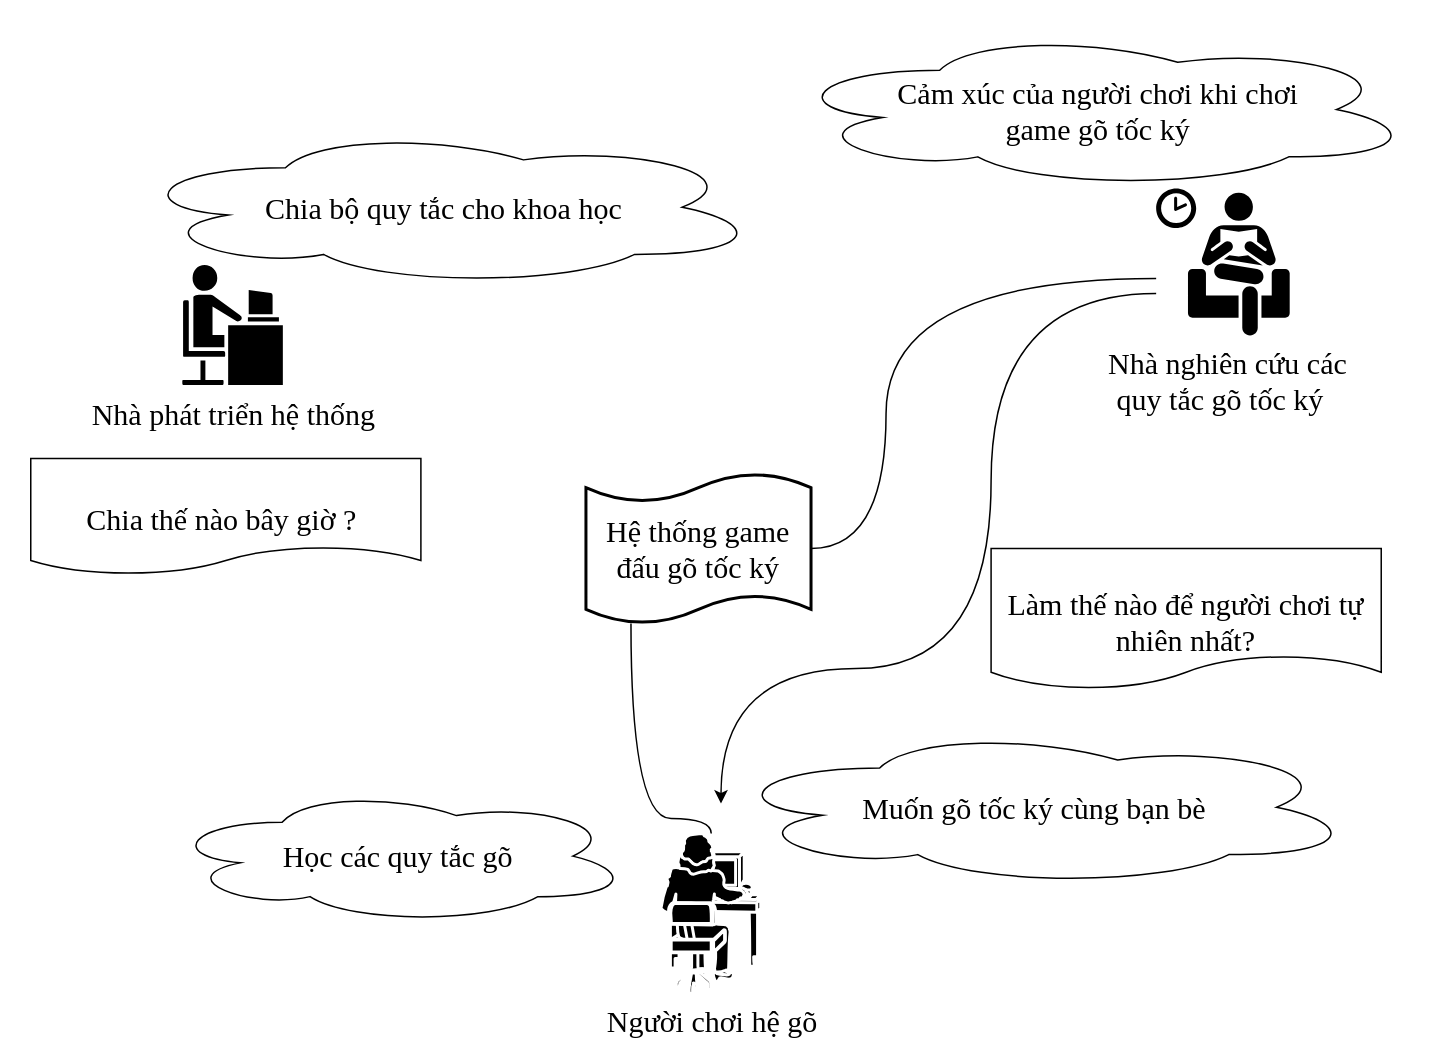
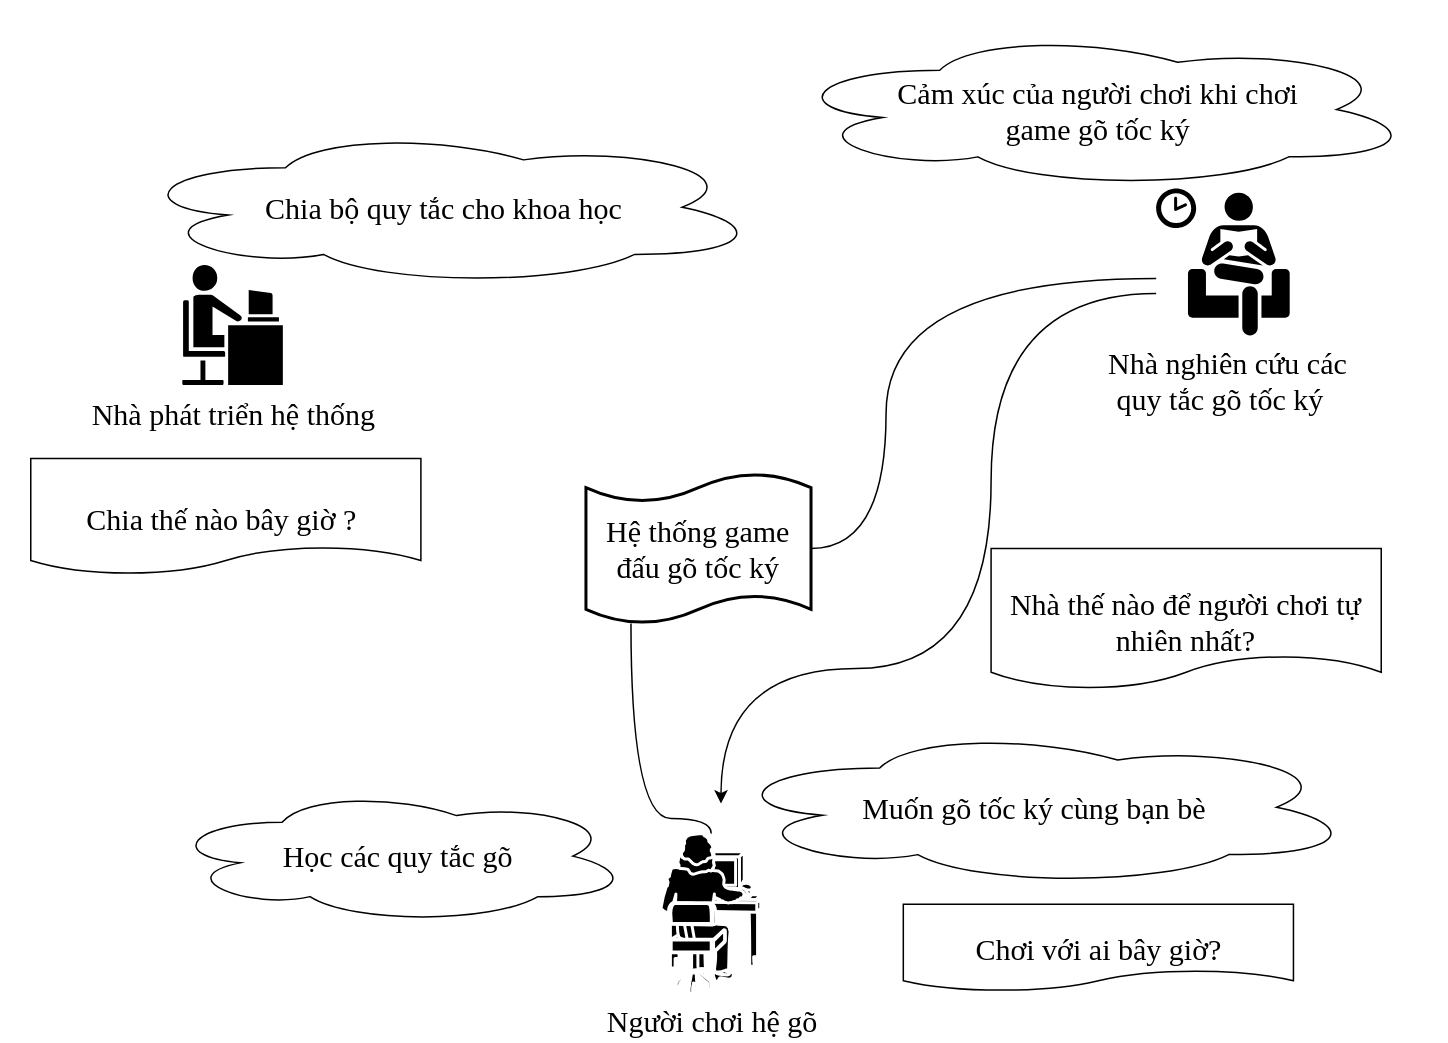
  <mxCell id="0" />
  <mxCell id="1" parent="0" />
  <mxCell id="2" value="Nhà phát triển hệ thống" style="shape=mxgraph.cisco.people.androgenous_person;html=1;dashed=0;fillColor=#000000;strokeColor=#ffffff;strokeWidth=2;verticalLabelPosition=bottom;verticalAlign=top;fontFamily=Comic Sans MS;fontSize=20;" vertex="1" parent="1"><mxGeometry x="120" y="175" width="69" height="82" as="geometry" /></mxCell>
  <mxCell id="3" style="edgeStyle=orthogonalEdgeStyle;curved=1;rounded=0;orthogonalLoop=1;jettySize=auto;html=1;fontFamily=Comic Sans MS;fontSize=20;endArrow=none;" edge="1" parent="1" source="5" target="8"><mxGeometry relative="1" as="geometry"><Array as="points"><mxPoint x="590" y="185" /><mxPoint x="590" y="365" /></Array></mxGeometry></mxCell>
  <mxCell id="4" style="edgeStyle=orthogonalEdgeStyle;curved=1;rounded=0;orthogonalLoop=1;jettySize=auto;html=1;fontFamily=Comic Sans MS;fontSize=20;" edge="1" parent="1" source="5"><mxGeometry relative="1" as="geometry"><mxPoint x="480" y="535" as="targetPoint" /><Array as="points"><mxPoint x="660" y="195" /><mxPoint x="660" y="445" /><mxPoint x="480" y="445" /></Array></mxGeometry></mxCell>
  <mxCell id="5" value="&amp;nbsp;Nhà nghiên cứu các &lt;br&gt;quy tắc gõ tốc ký&amp;nbsp;" style="shape=mxgraph.signs.people.waiting_room_2;html=1;fillColor=#000000;strokeColor=none;verticalLabelPosition=bottom;verticalAlign=top;align=center;fontFamily=Comic Sans MS;fontSize=20;" vertex="1" parent="1"><mxGeometry x="770" y="125" width="89" height="98" as="geometry" /></mxCell>
  <mxCell id="6" style="edgeStyle=orthogonalEdgeStyle;rounded=0;orthogonalLoop=1;jettySize=auto;html=1;fontFamily=Comic Sans MS;fontSize=20;elbow=vertical;curved=1;endArrow=none;" edge="1" parent="1" source="7" target="8"><mxGeometry relative="1" as="geometry"><Array as="points"><mxPoint x="474" y="545" /><mxPoint x="420" y="545" /></Array></mxGeometry></mxCell>
  <mxCell id="7" value="Người chơi hệ gõ" style="shape=mxgraph.cisco.people.mac_woman;html=1;dashed=0;fillColor=#000000;strokeColor=#ffffff;strokeWidth=2;verticalLabelPosition=bottom;verticalAlign=top;fontSize=20;fontFamily=Comic Sans MS;" vertex="1" parent="1"><mxGeometry x="440" y="555" width="67" height="107" as="geometry" /></mxCell>
  <mxCell id="8" value="Hệ thống game đấu gõ tốc ký" style="shape=tape;whiteSpace=wrap;html=1;strokeWidth=2;size=0.19;fillColor=none;fontFamily=Comic Sans MS;fontSize=20;" vertex="1" parent="1"><mxGeometry x="390" y="315" width="150" height="100" as="geometry" /></mxCell>
  <mxCell id="9" value="Muốn gõ tốc ký cùng bạn bè&amp;nbsp;" style="shape=cloud;html=1;whiteSpace=wrap;fillColor=none;fontFamily=Comic Sans MS;fontSize=20;" vertex="1" parent="1"><mxGeometry x="480" y="485" width="423" height="105" as="geometry" /></mxCell>
  <mxCell id="10" value="Học các quy tắc gõ" style="shape=cloud;html=1;whiteSpace=wrap;fillColor=none;fontFamily=Comic Sans MS;fontSize=20;" vertex="1" parent="1"><mxGeometry x="110" y="525" width="310" height="90" as="geometry" /></mxCell>
  <mxCell id="11" value="Cảm xúc của người chơi khi chơi &lt;br&gt;game gõ tốc ký" style="shape=cloud;html=1;whiteSpace=wrap;fillColor=none;fontFamily=Comic Sans MS;fontSize=20;" vertex="1" parent="1"><mxGeometry x="520" y="20" width="423" height="105" as="geometry" /></mxCell>
  <mxCell id="12" value="Chia bộ quy tắc cho khoa học" style="shape=cloud;html=1;whiteSpace=wrap;fillColor=none;fontFamily=Comic Sans MS;fontSize=20;" vertex="1" parent="1"><mxGeometry x="84" y="85" width="423" height="105" as="geometry" /></mxCell>
  <mxCell id="13" value="Chia thế nào bây giờ ?&amp;nbsp;" style="html=1;outlineConnect=0;whiteSpace=wrap;fillColor=none;shape=mxgraph.archimate3.deliverable;fontFamily=Comic Sans MS;fontSize=20;" vertex="1" parent="1"><mxGeometry x="20" y="305" width="260" height="80" as="geometry" /></mxCell>
- <mxCell id="14" value="Làm thế nào để người chơi tự nhiên nhất?" style="html=1;outlineConnect=0;whiteSpace=wrap;fillColor=none;shape=mxgraph.archimate3.deliverable;fontFamily=Comic Sans MS;fontSize=20;" vertex="1" parent="1"><mxGeometry x="660" y="365" width="260" height="97" as="geometry" /></mxCell>
+ <mxCell id="14" value="Nhà thế nào để người chơi tự nhiên nhất?" style="html=1;outlineConnect=0;whiteSpace=wrap;fillColor=none;shape=mxgraph.archimate3.deliverable;fontFamily=Comic Sans MS;fontSize=20;" vertex="1" parent="1"><mxGeometry x="660" y="365" width="260" height="97" as="geometry" /></mxCell>
+ <mxCell id="15" value="Chơi với ai bây giờ?" style="html=1;outlineConnect=0;whiteSpace=wrap;fillColor=none;shape=mxgraph.archimate3.deliverable;fontFamily=Comic Sans MS;fontSize=20;" vertex="1" parent="1"><mxGeometry x="601.5" y="602" width="260" height="60" as="geometry" /></mxCell>
